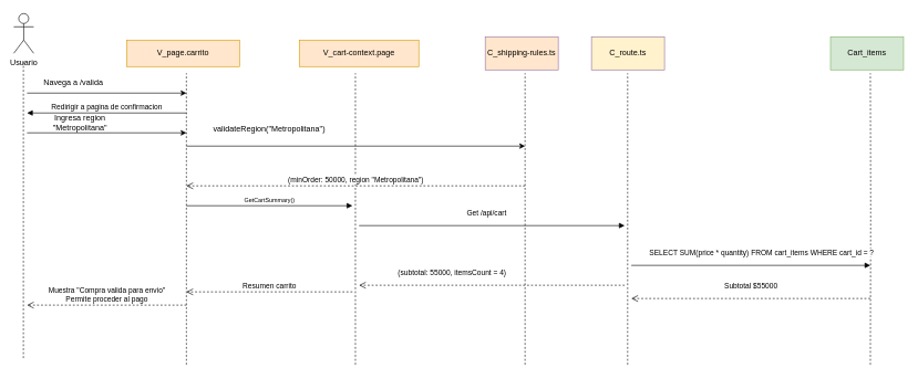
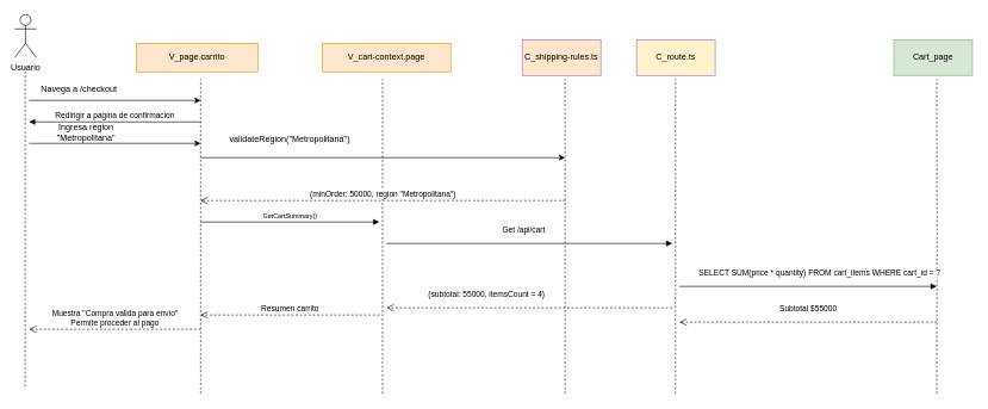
  <mxCell id="0" />
  <mxCell id="1" parent="0" />
  <mxCell id="2" value="Usuario" style="shape=umlActor;verticalLabelPosition=bottom;verticalAlign=top;html=1;labelPosition=center;align=center;" vertex="1" parent="1"><mxGeometry x="20" y="20" width="30" height="60" as="geometry" /></mxCell>
  <mxCell id="3" value="" style="endArrow=none;dashed=1;html=1;rounded=0;" edge="1" parent="1"><mxGeometry width="50" height="50" relative="1" as="geometry"><mxPoint x="34.5" y="540" as="sourcePoint" /><mxPoint x="34.5" y="90" as="targetPoint" /></mxGeometry></mxCell>
  <mxCell id="4" value="" style="endArrow=classic;html=1;rounded=0;" edge="1" parent="1"><mxGeometry width="50" height="50" relative="1" as="geometry"><mxPoint x="40" y="140" as="sourcePoint" /><mxPoint x="280" y="140" as="targetPoint" /></mxGeometry></mxCell>
- <mxCell id="5" value="Navega a /valida" style="text;html=1;align=center;verticalAlign=middle;whiteSpace=wrap;rounded=0;" vertex="1" parent="1"><mxGeometry x="40" y="110" width="140" height="30" as="geometry" /></mxCell>
+ <mxCell id="5" value="Navega a /checkout" style="text;html=1;align=center;verticalAlign=middle;whiteSpace=wrap;rounded=0;" vertex="1" parent="1"><mxGeometry x="40" y="110" width="140" height="30" as="geometry" /></mxCell>
  <mxCell id="6" value="" style="endArrow=none;dashed=1;html=1;rounded=0;entryX=0.5;entryY=1;entryDx=0;entryDy=0;" edge="1" parent="1"><mxGeometry width="50" height="50" relative="1" as="geometry"><mxPoint x="280" y="550" as="sourcePoint" /><mxPoint x="280" y="110" as="targetPoint" /></mxGeometry></mxCell>
  <mxCell id="7" value="V_page.carrito" style="html=1;whiteSpace=wrap;fillColor=#ffe6cc;strokeColor=#d79b00;" vertex="1" parent="1"><mxGeometry x="190" y="60" width="170" height="40" as="geometry" /></mxCell>
  <mxCell id="8" value="" style="endArrow=classic;html=1;rounded=0;" edge="1" parent="1"><mxGeometry width="50" height="50" relative="1" as="geometry"><mxPoint x="280" y="220" as="sourcePoint" /><mxPoint x="790" y="220" as="targetPoint" /></mxGeometry></mxCell>
  <mxCell id="9" value="validateRegion(&quot;Metropolitana&quot;)" style="text;html=1;align=center;verticalAlign=middle;whiteSpace=wrap;rounded=0;" vertex="1" parent="1"><mxGeometry x="350" y="180" width="110" height="30" as="geometry" /></mxCell>
  <mxCell id="10" value="V_cart-context.page" style="html=1;whiteSpace=wrap;fillColor=#ffe6cc;strokeColor=#d79b00;" vertex="1" parent="1"><mxGeometry x="450" y="60" width="180" height="40" as="geometry" /></mxCell>
  <mxCell id="11" value="" style="endArrow=none;dashed=1;html=1;rounded=0;entryX=0.5;entryY=1;entryDx=0;entryDy=0;" edge="1" parent="1"><mxGeometry width="50" height="50" relative="1" as="geometry"><mxPoint x="534.5" y="550" as="sourcePoint" /><mxPoint x="534.5" y="110" as="targetPoint" /></mxGeometry></mxCell>
  <mxCell id="12" value="&lt;span style=&quot;font-size: 9px;&quot;&gt;GetCartSummary()&lt;/span&gt;" style="html=1;verticalAlign=bottom;endArrow=block;curved=0;rounded=0;" edge="1" parent="1"><mxGeometry width="80" relative="1" as="geometry"><mxPoint x="280" y="310" as="sourcePoint" /><mxPoint x="530" y="310" as="targetPoint" /><mxPoint as="offset" /></mxGeometry></mxCell>
  <mxCell id="13" value="Get /api/cart" style="html=1;verticalAlign=bottom;endArrow=block;curved=0;rounded=0;" edge="1" parent="1"><mxGeometry x="-0.04" y="10" width="80" relative="1" as="geometry"><mxPoint x="540" y="340" as="sourcePoint" /><mxPoint x="940" y="340" as="targetPoint" /><mxPoint as="offset" /></mxGeometry></mxCell>
  <mxCell id="14" value="" style="endArrow=none;dashed=1;html=1;rounded=0;entryX=0.5;entryY=1;entryDx=0;entryDy=0;" edge="1" parent="1"><mxGeometry width="50" height="50" relative="1" as="geometry"><mxPoint x="790" y="550" as="sourcePoint" /><mxPoint x="790" y="110" as="targetPoint" /></mxGeometry></mxCell>
  <mxCell id="15" value="C_shipping-rules.ts" style="html=1;whiteSpace=wrap;fillColor=#ffe6cc;strokeColor=#9673a6;" vertex="1" parent="1"><mxGeometry x="730" y="55" width="110" height="50" as="geometry" /></mxCell>
- <mxCell id="16" value="Cart_items" style="html=1;whiteSpace=wrap;fillColor=#d5e8d4;strokeColor=#82b366;" vertex="1" parent="1"><mxGeometry x="1250" y="55" width="110" height="50" as="geometry" /></mxCell>
+ <mxCell id="16" value="Cart_page" style="html=1;whiteSpace=wrap;fillColor=#d5e8d4;strokeColor=#82b366;" vertex="1" parent="1"><mxGeometry x="1250" y="55" width="110" height="50" as="geometry" /></mxCell>
  <mxCell id="17" value="" style="endArrow=none;dashed=1;html=1;rounded=0;entryX=0.5;entryY=1;entryDx=0;entryDy=0;" edge="1" parent="1"><mxGeometry width="50" height="50" relative="1" as="geometry"><mxPoint x="1310" y="550" as="sourcePoint" /><mxPoint x="1310" y="110" as="targetPoint" /><Array as="points"><mxPoint x="1310.5" y="320" /></Array></mxGeometry></mxCell>
  <mxCell id="18" value="Subtotal $55000" style="html=1;verticalAlign=bottom;endArrow=open;dashed=1;endSize=8;curved=0;rounded=0;" edge="1" parent="1"><mxGeometry y="-10" relative="1" as="geometry"><mxPoint x="1310" y="450" as="sourcePoint" /><mxPoint x="950" y="450" as="targetPoint" /><mxPoint as="offset" /></mxGeometry></mxCell>
  <mxCell id="19" value="(subtotal: 55000, itemsCount = 4)" style="html=1;verticalAlign=bottom;endArrow=open;dashed=1;endSize=8;curved=0;rounded=0;" edge="1" parent="1"><mxGeometry x="0.3" y="-10" relative="1" as="geometry"><mxPoint x="940" y="430" as="sourcePoint" /><mxPoint x="540" y="430" as="targetPoint" /><mxPoint as="offset" /></mxGeometry></mxCell>
  <mxCell id="20" value="Resumen carrito" style="html=1;verticalAlign=bottom;endArrow=open;dashed=1;endSize=8;curved=0;rounded=0;" edge="1" parent="1"><mxGeometry relative="1" as="geometry"><mxPoint x="530" y="440" as="sourcePoint" /><mxPoint x="280" y="440" as="targetPoint" /><mxPoint as="offset" /></mxGeometry></mxCell>
  <mxCell id="21" value="(minOrder: 50000, region &quot;Metropolitana&quot;)" style="html=1;verticalAlign=bottom;endArrow=open;dashed=1;endSize=8;curved=0;rounded=0;" edge="1" parent="1"><mxGeometry relative="1" as="geometry"><mxPoint x="790" y="280" as="sourcePoint" /><mxPoint x="280" y="280" as="targetPoint" /><mxPoint as="offset" /></mxGeometry></mxCell>
  <mxCell id="22" value="SELECT SUM(price * quantity) FROM cart_items WHERE cart_id = ?" style="html=1;verticalAlign=bottom;endArrow=block;curved=0;rounded=0;" edge="1" parent="1"><mxGeometry x="0.097" y="10" width="80" relative="1" as="geometry"><mxPoint x="950" y="400" as="sourcePoint" /><mxPoint x="1310" y="400" as="targetPoint" /><mxPoint x="-1" as="offset" /></mxGeometry></mxCell>
  <mxCell id="23" value="C_route.ts" style="html=1;whiteSpace=wrap;fillColor=#fff2cc;strokeColor=#9673a6;" vertex="1" parent="1"><mxGeometry x="890" y="55" width="110" height="50" as="geometry" /></mxCell>
  <mxCell id="24" value="" style="endArrow=none;dashed=1;html=1;rounded=0;entryX=0.5;entryY=1;entryDx=0;entryDy=0;" edge="1" parent="1"><mxGeometry width="50" height="50" relative="1" as="geometry"><mxPoint x="944.5" y="550" as="sourcePoint" /><mxPoint x="944.5" y="110" as="targetPoint" /></mxGeometry></mxCell>
  <mxCell id="25" value="Muestra &quot;Compra valida para envio&quot;&lt;div&gt;Permite proceder al pago&lt;/div&gt;" style="html=1;verticalAlign=bottom;endArrow=open;dashed=1;endSize=8;curved=0;rounded=0;" edge="1" parent="1"><mxGeometry relative="1" as="geometry"><mxPoint x="280" y="460" as="sourcePoint" /><mxPoint x="40" y="460" as="targetPoint" /><mxPoint as="offset" /></mxGeometry></mxCell>
  <mxCell id="26" value="Redirigir a pagina de confirmacion" style="html=1;verticalAlign=bottom;endArrow=block;curved=0;rounded=0;" edge="1" parent="1"><mxGeometry width="80" relative="1" as="geometry"><mxPoint x="280" y="170" as="sourcePoint" /><mxPoint x="40" y="170" as="targetPoint" /><mxPoint as="offset" /></mxGeometry></mxCell>
  <mxCell id="27" value="" style="endArrow=classic;html=1;rounded=0;" edge="1" parent="1"><mxGeometry width="50" height="50" relative="1" as="geometry"><mxPoint x="40" y="200" as="sourcePoint" /><mxPoint x="280" y="200" as="targetPoint" /></mxGeometry></mxCell>
  <mxCell id="28" value="Ingresa region &quot;Metropolitana&quot;" style="text;html=1;align=center;verticalAlign=middle;whiteSpace=wrap;rounded=0;" vertex="1" parent="1"><mxGeometry x="50" y="170" width="140" height="30" as="geometry" /></mxCell>
